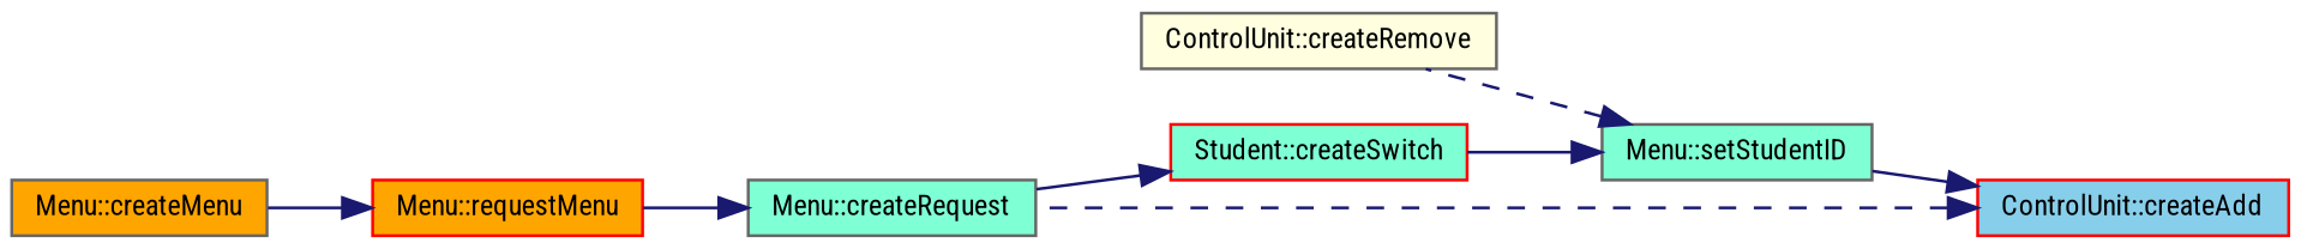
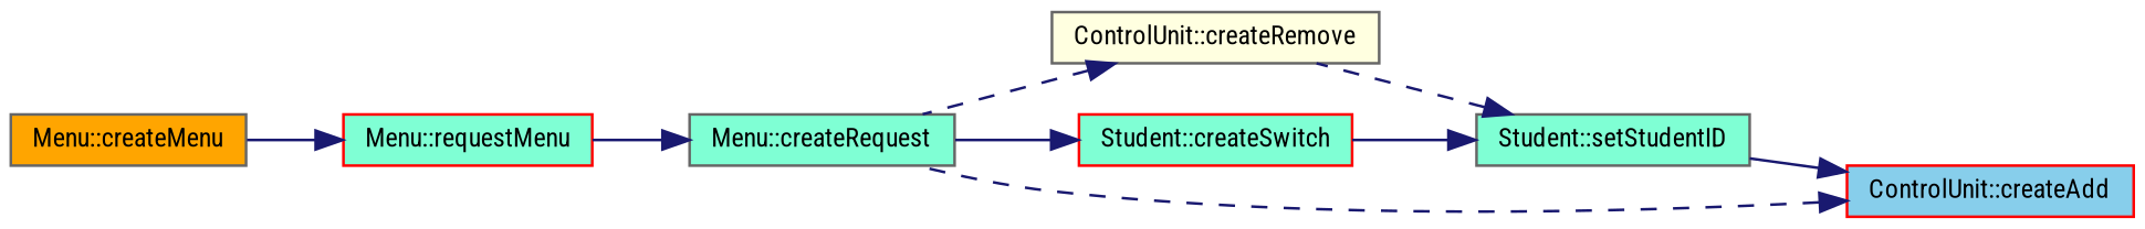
  digraph {
    fontname="Roboto Condensed"
    rankdir=RL
    node [color=gray40 fillcolor=aquamarine fontname="Roboto Condensed" fontsize=10 shape=record style=filled]
    edge [color=midnightblue dir=back fontname="Roboto Condensed" fontsize=10 labelfontname=Helvetica labelfontsize=10 style=solid]
-   n1 [fontcolor=black height=0.2 label="Menu::setStudentID" width=0.4]
+   n1 [fontcolor=black height=0.2 label="Student::setStudentID" width=0.4]
    n2 [fillcolor=lightyellow height=0.2 label="ControlUnit::createRemove" width=0.4]
    n3 [color=red height=0.2 label="Student::createSwitch" width=0.4]
    n4 [color=red fillcolor=skyblue height=0.2 label="ControlUnit::createAdd" width=0.4]
    n5 [height=0.2 label="Menu::createRequest" width=0.4]
-   n6 [color=red fillcolor=orange height=0.2 label="Menu::requestMenu" width=0.4]
+   n6 [color=red height=0.2 label="Menu::requestMenu" width=0.4]
    n7 [fillcolor=orange height=0.2 label="Menu::createMenu" width=0.4]
    n1 -> n2 [style=dashed]
    n1 -> n3
+   n2 -> n5 [style=dashed]
    n3 -> n5
    n4 -> n1
    n4 -> n5 [style=dashed]
    n5 -> n6
    n6 -> n7
  }
